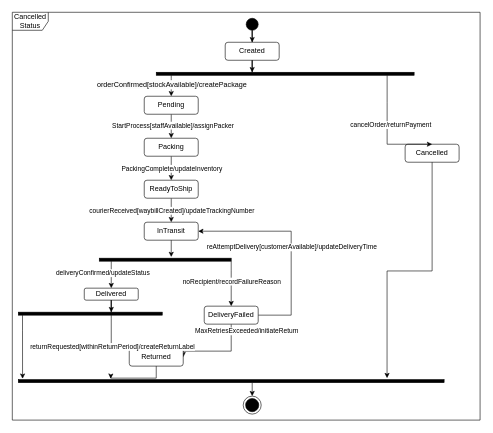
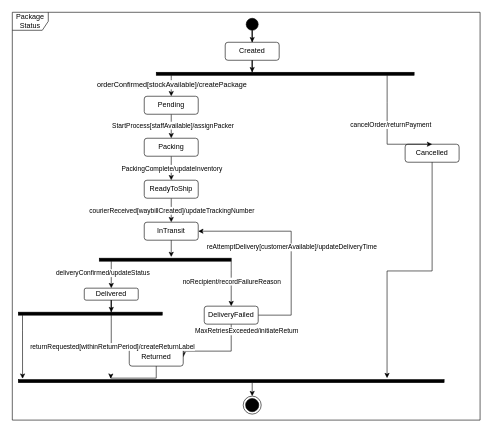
  <mxCell id="0" />
  <mxCell id="1" parent="0" />
  <mxCell id="2" style="edgeStyle=orthogonalEdgeStyle;rounded=0;orthogonalLoop=1;jettySize=auto;html=1;entryX=0.5;entryY=0;entryDx=0;entryDy=0;" edge="1" parent="1" source="3" target="4"><mxGeometry relative="1" as="geometry" /></mxCell>
  <mxCell id="3" value="" style="ellipse;fillColor=strokeColor;html=1;" vertex="1" parent="1"><mxGeometry x="410" y="30" width="20" height="20" as="geometry" /></mxCell>
  <mxCell id="4" value="Created" style="rounded=1;whiteSpace=wrap;html=1;" vertex="1" parent="1"><mxGeometry x="375" y="70" width="90" height="30" as="geometry" /></mxCell>
  <mxCell id="5" style="edgeStyle=orthogonalEdgeStyle;rounded=0;orthogonalLoop=1;jettySize=auto;html=1;exitX=0.5;exitY=1;exitDx=0;exitDy=0;entryX=0.5;entryY=0;entryDx=0;entryDy=0;" edge="1" parent="1" source="7" target="10"><mxGeometry relative="1" as="geometry" /></mxCell>
  <mxCell id="6" value="StartProcess[staffAvailable]/assignPacker" style="edgeLabel;html=1;align=center;verticalAlign=middle;resizable=0;points=[];" vertex="1" connectable="0" parent="5"><mxGeometry x="-0.1" y="2" relative="1" as="geometry"><mxPoint as="offset" /></mxGeometry></mxCell>
  <mxCell id="7" value="Pending" style="rounded=1;whiteSpace=wrap;html=1;" vertex="1" parent="1"><mxGeometry x="240" y="160" width="90" height="30" as="geometry" /></mxCell>
  <mxCell id="8" style="edgeStyle=orthogonalEdgeStyle;rounded=0;orthogonalLoop=1;jettySize=auto;html=1;entryX=0.5;entryY=0;entryDx=0;entryDy=0;" edge="1" parent="1" source="10" target="13"><mxGeometry relative="1" as="geometry" /></mxCell>
  <mxCell id="9" value="PackingComplete/updateInventory" style="edgeLabel;html=1;align=center;verticalAlign=middle;resizable=0;points=[];" vertex="1" connectable="0" parent="8"><mxGeometry x="-0.6" y="2" relative="1" as="geometry"><mxPoint x="-2" y="12" as="offset" /></mxGeometry></mxCell>
  <mxCell id="10" value="Packing" style="rounded=1;whiteSpace=wrap;html=1;" vertex="1" parent="1"><mxGeometry x="240" y="230" width="90" height="30" as="geometry" /></mxCell>
  <mxCell id="11" style="edgeStyle=orthogonalEdgeStyle;rounded=0;orthogonalLoop=1;jettySize=auto;html=1;entryX=0.5;entryY=0;entryDx=0;entryDy=0;" edge="1" parent="1" source="13" target="14"><mxGeometry relative="1" as="geometry" /></mxCell>
  <mxCell id="12" value="courierReceived[waybillCreated]/updateTrackingNumber" style="edgeLabel;html=1;align=center;verticalAlign=middle;resizable=0;points=[];" vertex="1" connectable="0" parent="11"><mxGeometry x="-0.24" y="1" relative="1" as="geometry"><mxPoint x="-1" y="5" as="offset" /></mxGeometry></mxCell>
  <mxCell id="13" value="ReadyToShip" style="rounded=1;whiteSpace=wrap;html=1;" vertex="1" parent="1"><mxGeometry x="240" y="300" width="90" height="30" as="geometry" /></mxCell>
  <mxCell id="14" value="InTransit" style="rounded=1;whiteSpace=wrap;html=1;" vertex="1" parent="1"><mxGeometry x="240" y="370" width="90" height="30" as="geometry" /></mxCell>
  <mxCell id="15" style="edgeStyle=orthogonalEdgeStyle;rounded=0;orthogonalLoop=1;jettySize=auto;html=1;entryX=0.5;entryY=0;entryDx=0;entryDy=0;" edge="1" parent="1" source="19" target="20"><mxGeometry relative="1" as="geometry"><Array as="points"><mxPoint x="185" y="450" /><mxPoint x="185" y="450" /></Array></mxGeometry></mxCell>
  <mxCell id="16" value="deliveryConfirmed/updateStatus" style="edgeLabel;html=1;align=center;verticalAlign=middle;resizable=0;points=[];" vertex="1" connectable="0" parent="15"><mxGeometry x="-0.143" y="1" relative="1" as="geometry"><mxPoint x="-16" as="offset" /></mxGeometry></mxCell>
  <mxCell id="17" style="edgeStyle=orthogonalEdgeStyle;rounded=0;orthogonalLoop=1;jettySize=auto;html=1;entryX=0.5;entryY=0;entryDx=0;entryDy=0;" edge="1" parent="1" source="19" target="25"><mxGeometry relative="1" as="geometry"><Array as="points"><mxPoint x="385" y="450" /><mxPoint x="385" y="450" /></Array></mxGeometry></mxCell>
  <mxCell id="18" value="noRecipient/recordFailureReason" style="edgeLabel;html=1;align=center;verticalAlign=middle;resizable=0;points=[];" vertex="1" connectable="0" parent="17"><mxGeometry x="-0.143" relative="1" as="geometry"><mxPoint y="1" as="offset" /></mxGeometry></mxCell>
  <mxCell id="19" value="" style="html=1;points=[];perimeter=orthogonalPerimeter;fillColor=strokeColor;direction=south;" vertex="1" parent="1"><mxGeometry x="165" y="430" width="220" height="5" as="geometry" /></mxCell>
  <mxCell id="20" value="Delivered" style="rounded=1;whiteSpace=wrap;html=1;" vertex="1" parent="1"><mxGeometry x="140" y="480" width="90" height="20" as="geometry" /></mxCell>
  <mxCell id="21" style="edgeStyle=orthogonalEdgeStyle;rounded=0;orthogonalLoop=1;jettySize=auto;html=1;exitX=1;exitY=0.5;exitDx=0;exitDy=0;entryX=1;entryY=0.5;entryDx=0;entryDy=0;" edge="1" parent="1" source="25" target="14"><mxGeometry relative="1" as="geometry"><Array as="points"><mxPoint x="485" y="525" /><mxPoint x="485" y="385" /></Array></mxGeometry></mxCell>
  <mxCell id="22" value="reAttemptDelivery[customerAvailable]/updateDeliveryTime" style="edgeLabel;html=1;align=center;verticalAlign=middle;resizable=0;points=[];" vertex="1" connectable="0" parent="21"><mxGeometry x="-0.003" y="1" relative="1" as="geometry"><mxPoint x="1" y="5" as="offset" /></mxGeometry></mxCell>
  <mxCell id="23" style="edgeStyle=orthogonalEdgeStyle;rounded=0;orthogonalLoop=1;jettySize=auto;html=1;entryX=1;entryY=0.5;entryDx=0;entryDy=0;" edge="1" parent="1" source="25" target="29"><mxGeometry relative="1" as="geometry"><Array as="points"><mxPoint x="385" y="585" /></Array></mxGeometry></mxCell>
  <mxCell id="24" value="MaxRetriesExceeded/initiateReturn" style="edgeLabel;html=1;align=center;verticalAlign=middle;resizable=0;points=[];" vertex="1" connectable="0" parent="23"><mxGeometry x="-0.71" relative="1" as="geometry"><mxPoint x="25" y="-9" as="offset" /></mxGeometry></mxCell>
  <mxCell id="25" value="DeliveryFailed" style="rounded=1;whiteSpace=wrap;html=1;" vertex="1" parent="1"><mxGeometry x="340" y="510" width="90" height="30" as="geometry" /></mxCell>
  <mxCell id="26" style="edgeStyle=orthogonalEdgeStyle;rounded=0;orthogonalLoop=1;jettySize=auto;html=1;" edge="1" parent="1" source="14"><mxGeometry relative="1" as="geometry"><mxPoint x="285" y="428" as="targetPoint" /></mxGeometry></mxCell>
  <mxCell id="27" value="" style="ellipse;html=1;shape=endState;fillColor=strokeColor;" vertex="1" parent="1"><mxGeometry x="405" y="660" width="30" height="30" as="geometry" /></mxCell>
- <mxCell id="28" value="Cancelled Status" style="shape=umlFrame;whiteSpace=wrap;html=1;pointerEvents=0;" vertex="1" parent="1"><mxGeometry x="20" y="20" width="780" height="680" as="geometry" /></mxCell>
+ <mxCell id="28" value="Package Status" style="shape=umlFrame;whiteSpace=wrap;html=1;pointerEvents=0;" vertex="1" parent="1"><mxGeometry x="20" y="20" width="780" height="680" as="geometry" /></mxCell>
  <mxCell id="29" value="Returned" style="rounded=1;whiteSpace=wrap;html=1;" vertex="1" parent="1"><mxGeometry x="215" y="580" width="90" height="30" as="geometry" /></mxCell>
  <mxCell id="30" value="Cancelled" style="rounded=1;whiteSpace=wrap;html=1;" vertex="1" parent="1"><mxGeometry x="675" y="240" width="90" height="30" as="geometry" /></mxCell>
  <mxCell id="31" style="edgeStyle=orthogonalEdgeStyle;rounded=0;orthogonalLoop=1;jettySize=auto;html=1;entryX=0.5;entryY=0;entryDx=0;entryDy=0;" edge="1" parent="1" source="35" target="7"><mxGeometry relative="1" as="geometry"><Array as="points"><mxPoint x="285" y="130" /><mxPoint x="285" y="130" /></Array></mxGeometry></mxCell>
  <mxCell id="32" value="&lt;span style=&quot;font-size: 12px; background-color: rgb(251, 251, 251);&quot;&gt;orderConfirmed[stockAvailable]/createPackage&lt;/span&gt;" style="edgeLabel;html=1;align=center;verticalAlign=middle;resizable=0;points=[];" vertex="1" connectable="0" parent="31"><mxGeometry x="-0.44" relative="1" as="geometry"><mxPoint y="5" as="offset" /></mxGeometry></mxCell>
  <mxCell id="33" style="edgeStyle=orthogonalEdgeStyle;rounded=0;orthogonalLoop=1;jettySize=auto;html=1;entryX=0.5;entryY=0;entryDx=0;entryDy=0;" edge="1" parent="1" source="35" target="30"><mxGeometry relative="1" as="geometry"><Array as="points"><mxPoint x="645" y="170" /><mxPoint x="645" y="170" /></Array></mxGeometry></mxCell>
  <mxCell id="34" value="cancelOrder/returnPayment" style="edgeLabel;html=1;align=center;verticalAlign=middle;resizable=0;points=[];" vertex="1" connectable="0" parent="33"><mxGeometry x="-0.289" y="3" relative="1" as="geometry"><mxPoint x="2" y="14" as="offset" /></mxGeometry></mxCell>
  <mxCell id="35" value="" style="html=1;points=[];perimeter=orthogonalPerimeter;fillColor=strokeColor;direction=south;" vertex="1" parent="1"><mxGeometry x="260" y="120" width="430" height="5" as="geometry" /></mxCell>
  <mxCell id="36" style="edgeStyle=orthogonalEdgeStyle;rounded=0;orthogonalLoop=1;jettySize=auto;html=1;entryX=0.5;entryY=0;entryDx=0;entryDy=0;" edge="1" parent="1" source="38" target="29"><mxGeometry relative="1" as="geometry"><Array as="points"><mxPoint x="185" y="530" /><mxPoint x="185" y="530" /></Array></mxGeometry></mxCell>
  <mxCell id="37" value="returnRequested[withinReturnPeriod]/createReturnLabel" style="edgeLabel;html=1;align=center;verticalAlign=middle;resizable=0;points=[];" vertex="1" connectable="0" parent="36"><mxGeometry x="-0.2" y="1" relative="1" as="geometry"><mxPoint as="offset" /></mxGeometry></mxCell>
  <mxCell id="38" value="" style="html=1;points=[];perimeter=orthogonalPerimeter;fillColor=strokeColor;direction=south;" vertex="1" parent="1"><mxGeometry x="30" y="520" width="240" height="5" as="geometry" /></mxCell>
  <mxCell id="39" style="edgeStyle=orthogonalEdgeStyle;rounded=0;orthogonalLoop=1;jettySize=auto;html=1;entryX=0.5;entryY=0;entryDx=0;entryDy=0;" edge="1" parent="1" source="40" target="27"><mxGeometry relative="1" as="geometry"><Array as="points"><mxPoint x="420" y="660" /><mxPoint x="420" y="660" /></Array></mxGeometry></mxCell>
  <mxCell id="40" value="" style="html=1;points=[];perimeter=orthogonalPerimeter;fillColor=strokeColor;direction=south;" vertex="1" parent="1"><mxGeometry x="30" y="632.5" width="710" height="5" as="geometry" /></mxCell>
  <mxCell id="41" style="edgeStyle=orthogonalEdgeStyle;rounded=0;orthogonalLoop=1;jettySize=auto;html=1;entryX=0;entryY=0.628;entryDx=0;entryDy=0;entryPerimeter=0;" edge="1" parent="1" source="4" target="35"><mxGeometry relative="1" as="geometry" /></mxCell>
  <mxCell id="42" style="edgeStyle=orthogonalEdgeStyle;rounded=0;orthogonalLoop=1;jettySize=auto;html=1;entryX=-0.5;entryY=0.134;entryDx=0;entryDy=0;entryPerimeter=0;" edge="1" parent="1" source="30" target="40"><mxGeometry relative="1" as="geometry" /></mxCell>
  <mxCell id="43" style="edgeStyle=orthogonalEdgeStyle;rounded=0;orthogonalLoop=1;jettySize=auto;html=1;entryX=-0.3;entryY=0.783;entryDx=0;entryDy=0;entryPerimeter=0;" edge="1" parent="1" source="29" target="40"><mxGeometry relative="1" as="geometry" /></mxCell>
  <mxCell id="44" style="edgeStyle=orthogonalEdgeStyle;rounded=0;orthogonalLoop=1;jettySize=auto;html=1;entryX=-0.3;entryY=0.99;entryDx=0;entryDy=0;entryPerimeter=0;" edge="1" parent="1" source="38" target="40"><mxGeometry relative="1" as="geometry"><Array as="points"><mxPoint x="37" y="550" /><mxPoint x="37" y="550" /></Array></mxGeometry></mxCell>
  <mxCell id="45" style="edgeStyle=orthogonalEdgeStyle;rounded=0;orthogonalLoop=1;jettySize=auto;html=1;entryX=0;entryY=0.354;entryDx=0;entryDy=0;entryPerimeter=0;" edge="1" parent="1" source="20" target="38"><mxGeometry relative="1" as="geometry" /></mxCell>
